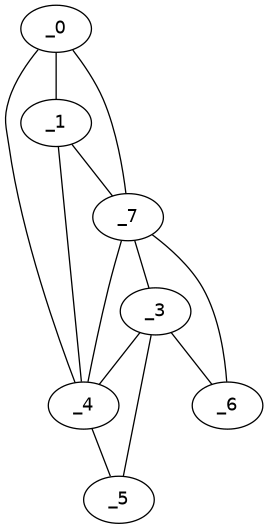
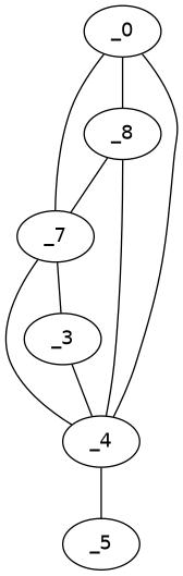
  graph {
    fontname="DejaVu Sans"
    node [fontname="DejaVu Sans" y=25]
    edge [fontname="DejaVu Sans" valence=1]
    _0 [x=30]
-   _1 [x=36 y=34]
+   _1 [x=36 y=34 label=_8]
    n3 [label=_7 x=41 y=37]
    _4 [x=97]
    _3 [x=96 y=38]
-   _6 [x=123 y=73]
    _5 [x=98 y=34]
    _0 -- _1
    _0 -- n3
    _0 -- _4
    _1 -- n3
    n3 -- _4 [valence=2]
    n3 -- _3 [valence=2]
-   n3 -- _6
    _4 -- _1
    _4 -- _5
    _3 -- _4
-   _3 -- _6
-   _3 -- _5 [valence=2]
  }
